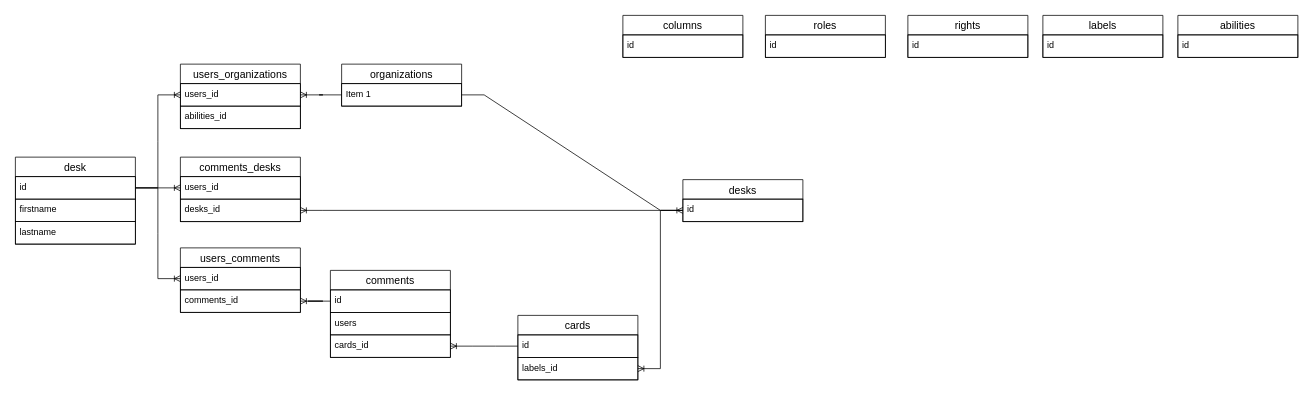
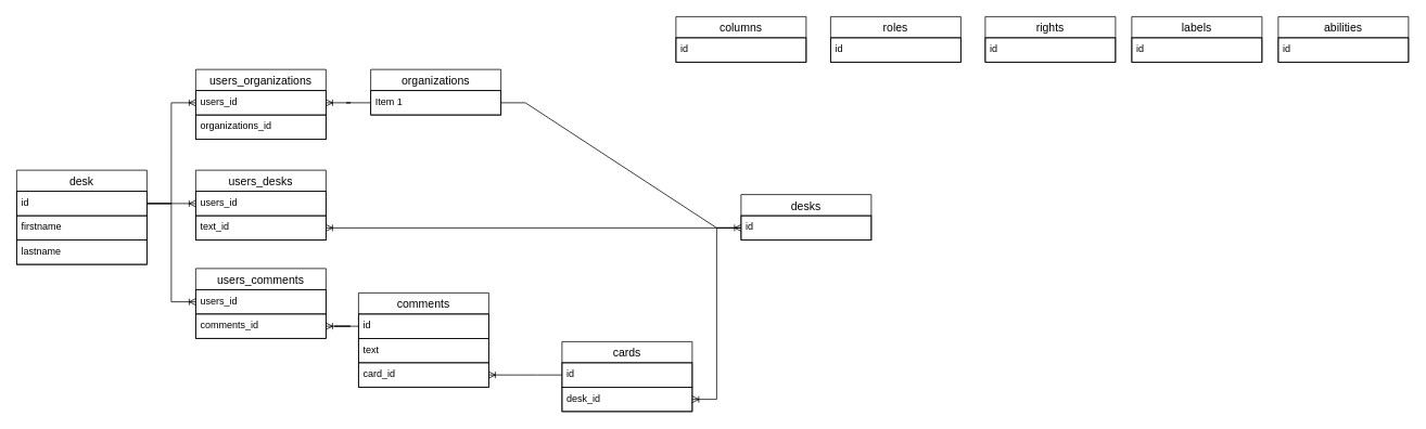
  <mxCell id="0" />
  <mxCell id="1" parent="0" />
  <mxCell id="2" value="desk" style="swimlane;fontStyle=0;childLayout=stackLayout;horizontal=1;startSize=26;horizontalStack=0;resizeParent=1;resizeParentMax=0;resizeLast=0;collapsible=1;marginBottom=0;align=center;fontSize=14;" vertex="1" parent="1"><mxGeometry x="20" y="209" width="160" height="116" as="geometry" /></mxCell>
  <mxCell id="3" value="id" style="text;strokeColor=default;fillColor=none;spacingLeft=4;spacingRight=4;overflow=hidden;rotatable=0;points=[[0,0.5],[1,0.5]];portConstraint=eastwest;fontSize=12;" vertex="1" parent="2"><mxGeometry y="26" width="160" height="30" as="geometry" /></mxCell>
  <mxCell id="4" value="firstname" style="text;strokeColor=default;fillColor=none;spacingLeft=4;spacingRight=4;overflow=hidden;rotatable=0;points=[[0,0.5],[1,0.5]];portConstraint=eastwest;fontSize=12;" vertex="1" parent="2"><mxGeometry y="56" width="160" height="30" as="geometry" /></mxCell>
  <mxCell id="5" value="lastname" style="text;strokeColor=default;fillColor=none;spacingLeft=4;spacingRight=4;overflow=hidden;rotatable=0;points=[[0,0.5],[1,0.5]];portConstraint=eastwest;fontSize=12;" vertex="1" parent="2"><mxGeometry y="86" width="160" height="30" as="geometry" /></mxCell>
  <mxCell id="6" value="organizations" style="swimlane;fontStyle=0;childLayout=stackLayout;horizontal=1;startSize=26;horizontalStack=0;resizeParent=1;resizeParentMax=0;resizeLast=0;collapsible=1;marginBottom=0;align=center;fontSize=14;" vertex="1" parent="1"><mxGeometry x="455" y="85" width="160" height="56" as="geometry" /></mxCell>
  <mxCell id="7" value="Item 1" style="text;strokeColor=default;fillColor=none;spacingLeft=4;spacingRight=4;overflow=hidden;rotatable=0;points=[[0,0.5],[1,0.5]];portConstraint=eastwest;fontSize=12;" vertex="1" parent="6"><mxGeometry y="26" width="160" height="30" as="geometry" /></mxCell>
  <mxCell id="8" value="desks" style="swimlane;fontStyle=0;childLayout=stackLayout;horizontal=1;startSize=26;horizontalStack=0;resizeParent=1;resizeParentMax=0;resizeLast=0;collapsible=1;marginBottom=0;align=center;fontSize=14;" vertex="1" parent="1"><mxGeometry x="910" y="239" width="160" height="56" as="geometry" /></mxCell>
  <mxCell id="9" value="id" style="text;strokeColor=default;fillColor=none;spacingLeft=4;spacingRight=4;overflow=hidden;rotatable=0;points=[[0,0.5],[1,0.5]];portConstraint=eastwest;fontSize=12;" vertex="1" parent="8"><mxGeometry y="26" width="160" height="30" as="geometry" /></mxCell>
  <mxCell id="10" value="users_organizations" style="swimlane;fontStyle=0;childLayout=stackLayout;horizontal=1;startSize=26;horizontalStack=0;resizeParent=1;resizeParentMax=0;resizeLast=0;collapsible=1;marginBottom=0;align=center;fontSize=14;" vertex="1" parent="1"><mxGeometry x="240" y="85" width="160" height="86" as="geometry" /></mxCell>
  <mxCell id="11" value="users_id" style="text;strokeColor=default;fillColor=none;spacingLeft=4;spacingRight=4;overflow=hidden;rotatable=0;points=[[0,0.5],[1,0.5]];portConstraint=eastwest;fontSize=12;" vertex="1" parent="10"><mxGeometry y="26" width="160" height="30" as="geometry" /></mxCell>
- <mxCell id="12" value="abilities_id" style="text;strokeColor=default;fillColor=none;spacingLeft=4;spacingRight=4;overflow=hidden;rotatable=0;points=[[0,0.5],[1,0.5]];portConstraint=eastwest;fontSize=12;" vertex="1" parent="10"><mxGeometry y="56" width="160" height="30" as="geometry" /></mxCell>
+ <mxCell id="12" value="organizations_id" style="text;strokeColor=default;fillColor=none;spacingLeft=4;spacingRight=4;overflow=hidden;rotatable=0;points=[[0,0.5],[1,0.5]];portConstraint=eastwest;fontSize=12;" vertex="1" parent="10"><mxGeometry y="56" width="160" height="30" as="geometry" /></mxCell>
  <mxCell id="13" value="" style="edgeStyle=entityRelationEdgeStyle;fontSize=12;html=1;endArrow=ERoneToMany;rounded=0;entryX=0;entryY=0.5;entryDx=0;entryDy=0;exitX=1;exitY=0.5;exitDx=0;exitDy=0;" edge="1" parent="1" source="3" target="11"><mxGeometry width="100" height="100" relative="1" as="geometry"><mxPoint x="350" y="470" as="sourcePoint" /><mxPoint x="450" y="370" as="targetPoint" /></mxGeometry></mxCell>
  <mxCell id="14" value="" style="edgeStyle=entityRelationEdgeStyle;fontSize=12;html=1;endArrow=ERoneToMany;rounded=0;entryX=1;entryY=0.5;entryDx=0;entryDy=0;exitX=0;exitY=0.5;exitDx=0;exitDy=0;" edge="1" parent="1" source="7" target="11"><mxGeometry width="100" height="100" relative="1" as="geometry"><mxPoint x="700" y="261" as="sourcePoint" /><mxPoint x="860" y="280" as="targetPoint" /></mxGeometry></mxCell>
  <mxCell id="15" value="" style="edgeStyle=entityRelationEdgeStyle;fontSize=12;html=1;endArrow=ERoneToMany;rounded=0;entryX=0;entryY=0.5;entryDx=0;entryDy=0;exitX=1;exitY=0.5;exitDx=0;exitDy=0;" edge="1" parent="1" source="7" target="9"><mxGeometry width="100" height="100" relative="1" as="geometry"><mxPoint x="740" y="460" as="sourcePoint" /><mxPoint x="840" y="360" as="targetPoint" /></mxGeometry></mxCell>
  <mxCell id="16" value="cards" style="swimlane;fontStyle=0;childLayout=stackLayout;horizontal=1;startSize=26;horizontalStack=0;resizeParent=1;resizeParentMax=0;resizeLast=0;collapsible=1;marginBottom=0;align=center;fontSize=14;" vertex="1" parent="1"><mxGeometry x="690" y="420" width="160" height="86" as="geometry" /></mxCell>
  <mxCell id="17" value="id" style="text;strokeColor=default;fillColor=none;spacingLeft=4;spacingRight=4;overflow=hidden;rotatable=0;points=[[0,0.5],[1,0.5]];portConstraint=eastwest;fontSize=12;" vertex="1" parent="16"><mxGeometry y="26" width="160" height="30" as="geometry" /></mxCell>
- <mxCell id="18" value="labels_id" style="text;strokeColor=default;fillColor=none;spacingLeft=4;spacingRight=4;overflow=hidden;rotatable=0;points=[[0,0.5],[1,0.5]];portConstraint=eastwest;fontSize=12;" vertex="1" parent="16"><mxGeometry y="56" width="160" height="30" as="geometry" /></mxCell>
+ <mxCell id="18" value="desk_id" style="text;strokeColor=default;fillColor=none;spacingLeft=4;spacingRight=4;overflow=hidden;rotatable=0;points=[[0,0.5],[1,0.5]];portConstraint=eastwest;fontSize=12;" vertex="1" parent="16"><mxGeometry y="56" width="160" height="30" as="geometry" /></mxCell>
  <mxCell id="19" value="roles" style="swimlane;fontStyle=0;childLayout=stackLayout;horizontal=1;startSize=26;horizontalStack=0;resizeParent=1;resizeParentMax=0;resizeLast=0;collapsible=1;marginBottom=0;align=center;fontSize=14;" vertex="1" parent="1"><mxGeometry x="1020" y="20" width="160" height="56" as="geometry" /></mxCell>
  <mxCell id="20" value="id" style="text;strokeColor=default;fillColor=none;spacingLeft=4;spacingRight=4;overflow=hidden;rotatable=0;points=[[0,0.5],[1,0.5]];portConstraint=eastwest;fontSize=12;" vertex="1" parent="19"><mxGeometry y="26" width="160" height="30" as="geometry" /></mxCell>
- <mxCell id="21" value="comments_desks" style="swimlane;fontStyle=0;childLayout=stackLayout;horizontal=1;startSize=26;horizontalStack=0;resizeParent=1;resizeParentMax=0;resizeLast=0;collapsible=1;marginBottom=0;align=center;fontSize=14;" vertex="1" parent="1"><mxGeometry x="240" y="209" width="160" height="86" as="geometry" /></mxCell>
+ <mxCell id="21" value="users_desks" style="swimlane;fontStyle=0;childLayout=stackLayout;horizontal=1;startSize=26;horizontalStack=0;resizeParent=1;resizeParentMax=0;resizeLast=0;collapsible=1;marginBottom=0;align=center;fontSize=14;" vertex="1" parent="1"><mxGeometry x="240" y="209" width="160" height="86" as="geometry" /></mxCell>
  <mxCell id="22" value="users_id" style="text;strokeColor=default;fillColor=none;spacingLeft=4;spacingRight=4;overflow=hidden;rotatable=0;points=[[0,0.5],[1,0.5]];portConstraint=eastwest;fontSize=12;" vertex="1" parent="21"><mxGeometry y="26" width="160" height="30" as="geometry" /></mxCell>
- <mxCell id="23" value="desks_id" style="text;strokeColor=default;fillColor=none;spacingLeft=4;spacingRight=4;overflow=hidden;rotatable=0;points=[[0,0.5],[1,0.5]];portConstraint=eastwest;fontSize=12;" vertex="1" parent="21"><mxGeometry y="56" width="160" height="30" as="geometry" /></mxCell>
+ <mxCell id="23" value="text_id" style="text;strokeColor=default;fillColor=none;spacingLeft=4;spacingRight=4;overflow=hidden;rotatable=0;points=[[0,0.5],[1,0.5]];portConstraint=eastwest;fontSize=12;" vertex="1" parent="21"><mxGeometry y="56" width="160" height="30" as="geometry" /></mxCell>
  <mxCell id="24" value="users_comments" style="swimlane;fontStyle=0;childLayout=stackLayout;horizontal=1;startSize=26;horizontalStack=0;resizeParent=1;resizeParentMax=0;resizeLast=0;collapsible=1;marginBottom=0;align=center;fontSize=14;" vertex="1" parent="1"><mxGeometry x="240" y="330" width="160" height="86" as="geometry" /></mxCell>
  <mxCell id="25" value="users_id" style="text;strokeColor=default;fillColor=none;spacingLeft=4;spacingRight=4;overflow=hidden;rotatable=0;points=[[0,0.5],[1,0.5]];portConstraint=eastwest;fontSize=12;" vertex="1" parent="24"><mxGeometry y="26" width="160" height="30" as="geometry" /></mxCell>
  <mxCell id="26" value="comments_id" style="text;strokeColor=default;fillColor=none;spacingLeft=4;spacingRight=4;overflow=hidden;rotatable=0;points=[[0,0.5],[1,0.5]];portConstraint=eastwest;fontSize=12;" vertex="1" parent="24"><mxGeometry y="56" width="160" height="30" as="geometry" /></mxCell>
  <mxCell id="27" value="" style="edgeStyle=entityRelationEdgeStyle;fontSize=12;html=1;endArrow=ERoneToMany;rounded=0;entryX=0;entryY=0.5;entryDx=0;entryDy=0;exitX=1;exitY=0.5;exitDx=0;exitDy=0;" edge="1" parent="1" source="3" target="22"><mxGeometry width="100" height="100" relative="1" as="geometry"><mxPoint x="150" y="480" as="sourcePoint" /><mxPoint x="250" y="380" as="targetPoint" /></mxGeometry></mxCell>
  <mxCell id="28" value="" style="edgeStyle=entityRelationEdgeStyle;fontSize=12;html=1;endArrow=ERoneToMany;rounded=0;entryX=0;entryY=0.5;entryDx=0;entryDy=0;exitX=1;exitY=0.5;exitDx=0;exitDy=0;" edge="1" parent="1" source="3" target="25"><mxGeometry width="100" height="100" relative="1" as="geometry"><mxPoint x="50" y="520" as="sourcePoint" /><mxPoint x="150" y="420" as="targetPoint" /></mxGeometry></mxCell>
  <mxCell id="29" value="" style="edgeStyle=entityRelationEdgeStyle;fontSize=12;html=1;endArrow=ERoneToMany;rounded=0;entryX=1;entryY=0.5;entryDx=0;entryDy=0;exitX=0;exitY=0.5;exitDx=0;exitDy=0;" edge="1" parent="1" source="9" target="23"><mxGeometry width="100" height="100" relative="1" as="geometry"><mxPoint x="480" y="450" as="sourcePoint" /><mxPoint x="580" y="350" as="targetPoint" /></mxGeometry></mxCell>
  <mxCell id="30" value="comments" style="swimlane;fontStyle=0;childLayout=stackLayout;horizontal=1;startSize=26;horizontalStack=0;resizeParent=1;resizeParentMax=0;resizeLast=0;collapsible=1;marginBottom=0;align=center;fontSize=14;" vertex="1" parent="1"><mxGeometry x="440" y="360" width="160" height="116" as="geometry" /></mxCell>
  <mxCell id="31" value="id" style="text;strokeColor=default;fillColor=none;spacingLeft=4;spacingRight=4;overflow=hidden;rotatable=0;points=[[0,0.5],[1,0.5]];portConstraint=eastwest;fontSize=12;" vertex="1" parent="30"><mxGeometry y="26" width="160" height="30" as="geometry" /></mxCell>
- <mxCell id="32" value="users" style="text;strokeColor=default;fillColor=none;spacingLeft=4;spacingRight=4;overflow=hidden;rotatable=0;points=[[0,0.5],[1,0.5]];portConstraint=eastwest;fontSize=12;" vertex="1" parent="30"><mxGeometry y="56" width="160" height="30" as="geometry" /></mxCell>
- <mxCell id="33" value="cards_id" style="text;strokeColor=default;fillColor=none;spacingLeft=4;spacingRight=4;overflow=hidden;rotatable=0;points=[[0,0.5],[1,0.5]];portConstraint=eastwest;fontSize=12;" vertex="1" parent="30"><mxGeometry y="86" width="160" height="30" as="geometry" /></mxCell>
+ <mxCell id="32" value="text" style="text;strokeColor=default;fillColor=none;spacingLeft=4;spacingRight=4;overflow=hidden;rotatable=0;points=[[0,0.5],[1,0.5]];portConstraint=eastwest;fontSize=12;" vertex="1" parent="30"><mxGeometry y="56" width="160" height="30" as="geometry" /></mxCell>
+ <mxCell id="33" value="card_id" style="text;strokeColor=default;fillColor=none;spacingLeft=4;spacingRight=4;overflow=hidden;rotatable=0;points=[[0,0.5],[1,0.5]];portConstraint=eastwest;fontSize=12;" vertex="1" parent="30"><mxGeometry y="86" width="160" height="30" as="geometry" /></mxCell>
  <mxCell id="34" value="" style="edgeStyle=entityRelationEdgeStyle;fontSize=12;html=1;endArrow=ERoneToMany;rounded=0;entryX=1;entryY=0.5;entryDx=0;entryDy=0;exitX=0;exitY=0.5;exitDx=0;exitDy=0;" edge="1" parent="1" source="17" target="33"><mxGeometry width="100" height="100" relative="1" as="geometry"><mxPoint x="820" y="610" as="sourcePoint" /><mxPoint x="920" y="510" as="targetPoint" /></mxGeometry></mxCell>
  <mxCell id="35" value="" style="edgeStyle=entityRelationEdgeStyle;fontSize=12;html=1;endArrow=ERoneToMany;rounded=0;entryX=1;entryY=0.5;entryDx=0;entryDy=0;exitX=0;exitY=0.5;exitDx=0;exitDy=0;" edge="1" parent="1" source="31" target="26"><mxGeometry width="100" height="100" relative="1" as="geometry"><mxPoint x="350" y="670" as="sourcePoint" /><mxPoint x="450" y="570" as="targetPoint" /></mxGeometry></mxCell>
  <mxCell id="36" value="" style="edgeStyle=entityRelationEdgeStyle;fontSize=12;html=1;endArrow=ERoneToMany;rounded=0;entryX=1;entryY=0.5;entryDx=0;entryDy=0;exitX=0;exitY=0.5;exitDx=0;exitDy=0;" edge="1" parent="1" source="9" target="18"><mxGeometry width="100" height="100" relative="1" as="geometry"><mxPoint x="1050" y="610" as="sourcePoint" /><mxPoint x="1150" y="510" as="targetPoint" /></mxGeometry></mxCell>
  <mxCell id="37" value="columns" style="swimlane;fontStyle=0;childLayout=stackLayout;horizontal=1;startSize=26;horizontalStack=0;resizeParent=1;resizeParentMax=0;resizeLast=0;collapsible=1;marginBottom=0;align=center;fontSize=14;" vertex="1" parent="1"><mxGeometry x="830" y="20" width="160" height="56" as="geometry" /></mxCell>
  <mxCell id="38" value="id" style="text;strokeColor=default;fillColor=none;spacingLeft=4;spacingRight=4;overflow=hidden;rotatable=0;points=[[0,0.5],[1,0.5]];portConstraint=eastwest;fontSize=12;" vertex="1" parent="37"><mxGeometry y="26" width="160" height="30" as="geometry" /></mxCell>
  <mxCell id="39" value="rights" style="swimlane;fontStyle=0;childLayout=stackLayout;horizontal=1;startSize=26;horizontalStack=0;resizeParent=1;resizeParentMax=0;resizeLast=0;collapsible=1;marginBottom=0;align=center;fontSize=14;" vertex="1" parent="1"><mxGeometry x="1210" y="20" width="160" height="56" as="geometry" /></mxCell>
  <mxCell id="40" value="id" style="text;strokeColor=default;fillColor=none;spacingLeft=4;spacingRight=4;overflow=hidden;rotatable=0;points=[[0,0.5],[1,0.5]];portConstraint=eastwest;fontSize=12;" vertex="1" parent="39"><mxGeometry y="26" width="160" height="30" as="geometry" /></mxCell>
  <mxCell id="41" value="labels" style="swimlane;fontStyle=0;childLayout=stackLayout;horizontal=1;startSize=26;horizontalStack=0;resizeParent=1;resizeParentMax=0;resizeLast=0;collapsible=1;marginBottom=0;align=center;fontSize=14;" vertex="1" parent="1"><mxGeometry x="1390" y="20" width="160" height="56" as="geometry" /></mxCell>
  <mxCell id="42" value="id" style="text;strokeColor=default;fillColor=none;spacingLeft=4;spacingRight=4;overflow=hidden;rotatable=0;points=[[0,0.5],[1,0.5]];portConstraint=eastwest;fontSize=12;" vertex="1" parent="41"><mxGeometry y="26" width="160" height="30" as="geometry" /></mxCell>
  <mxCell id="43" value="abilities" style="swimlane;fontStyle=0;childLayout=stackLayout;horizontal=1;startSize=26;horizontalStack=0;resizeParent=1;resizeParentMax=0;resizeLast=0;collapsible=1;marginBottom=0;align=center;fontSize=14;" vertex="1" parent="1"><mxGeometry x="1570" y="20" width="160" height="56" as="geometry" /></mxCell>
  <mxCell id="44" value="id" style="text;strokeColor=default;fillColor=none;spacingLeft=4;spacingRight=4;overflow=hidden;rotatable=0;points=[[0,0.5],[1,0.5]];portConstraint=eastwest;fontSize=12;" vertex="1" parent="43"><mxGeometry y="26" width="160" height="30" as="geometry" /></mxCell>
